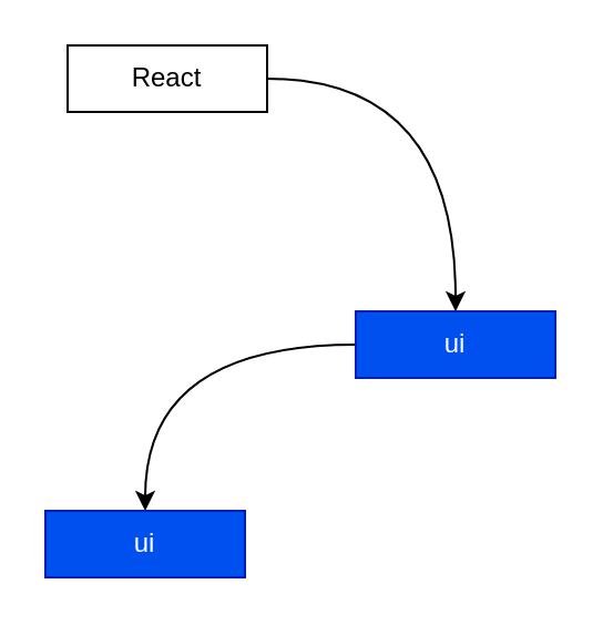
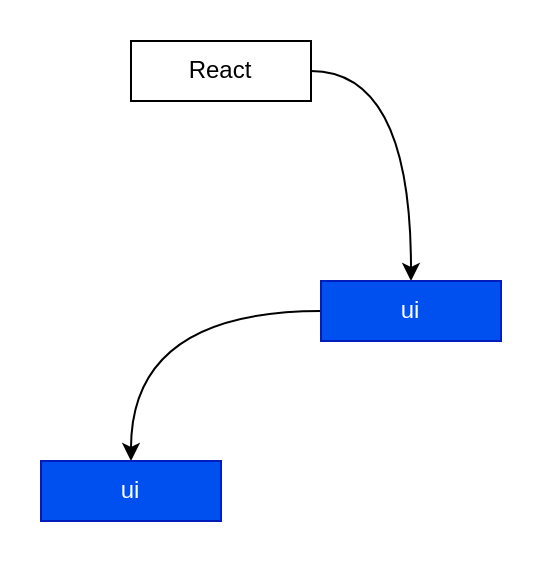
  <mxCell id="0" />
  <mxCell id="1" parent="0" />
  <mxCell id="2" style="edgeStyle=orthogonalEdgeStyle;html=1;entryX=0.5;entryY=0;entryDx=0;entryDy=0;curved=1;" parent="1" source="3" target="5" edge="1"><mxGeometry relative="1" as="geometry"><mxPoint x="260" y="170" as="targetPoint" /></mxGeometry></mxCell>
- <mxCell id="3" value="React" style="rounded=0;whiteSpace=wrap;html=1;" parent="1" vertex="1"><mxGeometry x="30" y="20" width="90" height="30" as="geometry" /></mxCell>
+ <mxCell id="3" value="React" style="rounded=0;whiteSpace=wrap;html=1;" parent="1" vertex="1"><mxGeometry x="65" y="20" width="90" height="30" as="geometry" /></mxCell>
  <mxCell id="4" style="edgeStyle=orthogonalEdgeStyle;curved=1;html=1;entryX=0.5;entryY=0;entryDx=0;entryDy=0;" parent="1" source="5" target="6" edge="1"><mxGeometry relative="1" as="geometry" /></mxCell>
  <mxCell id="5" value="ui" style="rounded=0;whiteSpace=wrap;html=1;fillColor=#0050ef;fontColor=#ffffff;strokeColor=#001DBC;" parent="1" vertex="1"><mxGeometry x="160" y="140" width="90" height="30" as="geometry" /></mxCell>
  <mxCell id="6" value="ui" style="rounded=0;whiteSpace=wrap;html=1;fillColor=#0050ef;fontColor=#ffffff;strokeColor=#001DBC;" parent="1" vertex="1"><mxGeometry x="20" y="230" width="90" height="30" as="geometry" /></mxCell>
